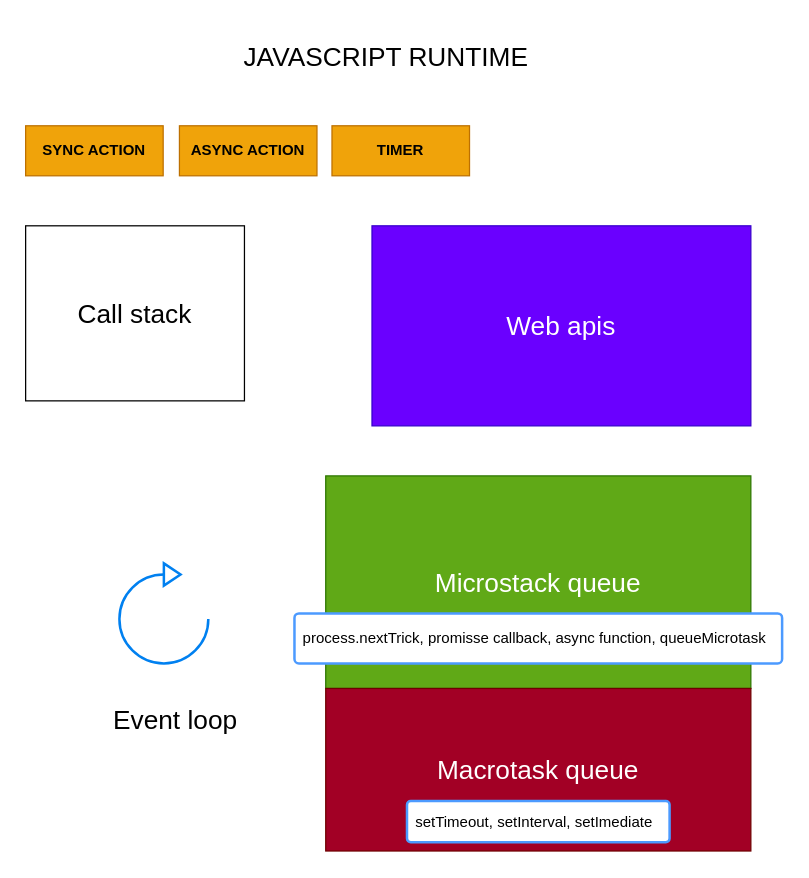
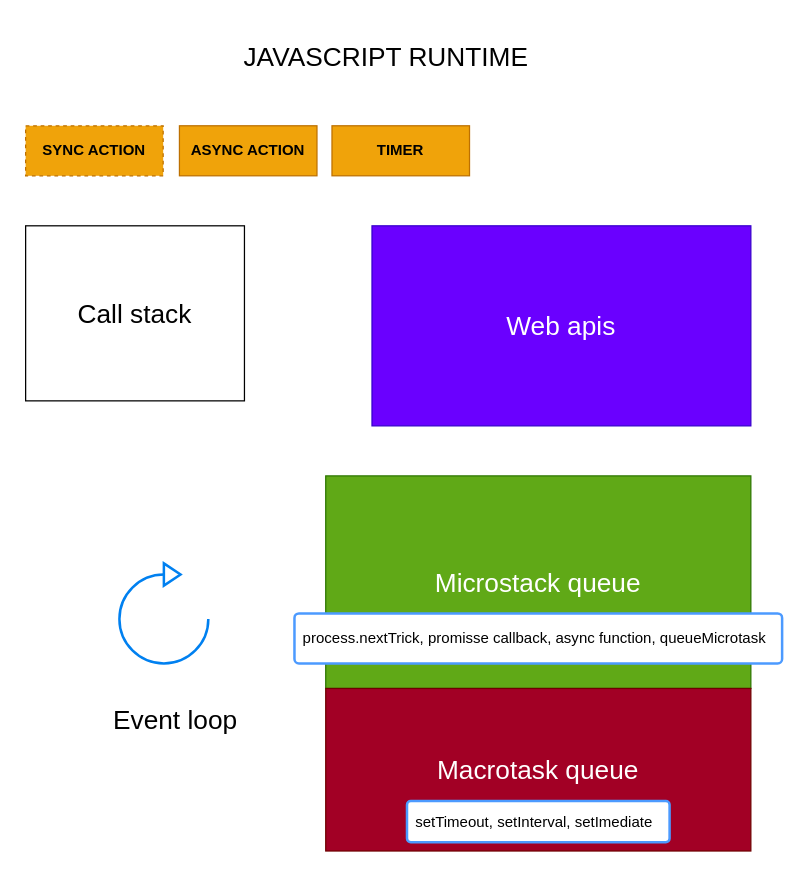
  <mxCell id="0" />
  <mxCell id="1" parent="0" />
  <mxCell id="2" value="&lt;font style=&quot;font-size: 21px;&quot;&gt;Call stack&lt;/font&gt;" style="rounded=0;whiteSpace=wrap;html=1;" parent="1" vertex="1"><mxGeometry x="20" y="180" width="175" height="140" as="geometry" /></mxCell>
  <mxCell id="3" value="&lt;span style=&quot;font-size: 21px;&quot;&gt;Microstack queue&lt;/span&gt;" style="rounded=0;whiteSpace=wrap;html=1;fillColor=#60a917;fontColor=#ffffff;strokeColor=#2D7600;" parent="1" vertex="1"><mxGeometry x="260" y="380" width="340" height="170" as="geometry" /></mxCell>
  <mxCell id="4" value="&lt;span style=&quot;font-size: 21px;&quot;&gt;Macrotask queue&lt;/span&gt;" style="rounded=0;whiteSpace=wrap;html=1;fillColor=#a20025;fontColor=#ffffff;strokeColor=#6F0000;" parent="1" vertex="1"><mxGeometry x="260" y="550" width="340" height="130" as="geometry" /></mxCell>
  <mxCell id="5" value="" style="html=1;verticalLabelPosition=bottom;align=center;labelBackgroundColor=#ffffff;verticalAlign=top;strokeWidth=2;strokeColor=#0080F0;shadow=0;dashed=0;shape=mxgraph.ios7.icons.reload;fontSize=21;" parent="1" vertex="1"><mxGeometry x="95" y="450" width="71.11" height="80" as="geometry" /></mxCell>
  <mxCell id="6" value="Event loop" style="text;html=1;strokeColor=none;fillColor=none;align=center;verticalAlign=middle;whiteSpace=wrap;rounded=0;fontSize=21;" parent="1" vertex="1"><mxGeometry x="75" y="560" width="130" height="30" as="geometry" /></mxCell>
  <mxCell id="7" value="setTimeout, setInterval, setImediate" style="rounded=1;arcSize=9;align=left;spacingLeft=5;strokeColor=#4C9AFF;html=1;strokeWidth=2;fontSize=12" parent="1" vertex="1"><mxGeometry x="325" y="640" width="210" height="33" as="geometry" /></mxCell>
  <mxCell id="8" value="process.nextTrick, promisse callback, async function, queueMicrotask&amp;nbsp;" style="rounded=1;arcSize=9;align=left;spacingLeft=5;strokeColor=#4C9AFF;html=1;strokeWidth=2;fontSize=12" parent="1" vertex="1"><mxGeometry x="235" y="490" width="390" height="40" as="geometry" /></mxCell>
  <mxCell id="9" value="JAVASCRIPT RUNTIME" style="text;html=1;strokeColor=none;fillColor=none;align=center;verticalAlign=middle;whiteSpace=wrap;rounded=0;fontSize=21;" parent="1" vertex="1"><mxGeometry x="20" y="20" width="577" height="50" as="geometry" /></mxCell>
  <mxCell id="10" value="&lt;span style=&quot;font-size: 21px;&quot;&gt;Web apis&lt;/span&gt;" style="rounded=0;whiteSpace=wrap;html=1;fillColor=#6a00ff;strokeColor=#3700CC;fontColor=#ffffff;" parent="1" vertex="1"><mxGeometry x="297" y="180" width="303" height="160" as="geometry" /></mxCell>
  <mxCell id="11" value="ASYNC ACTION" style="rounded=0;whiteSpace=wrap;html=1;fillColor=#f0a30a;fontColor=#000000;strokeColor=#BD7000;fontStyle=1" vertex="1" parent="1"><mxGeometry x="143" y="100" width="110" height="40" as="geometry" /></mxCell>
- <mxCell id="12" value="SYNC ACTION" style="rounded=0;whiteSpace=wrap;html=1;fillColor=#f0a30a;fontColor=#000000;strokeColor=#BD7000;fontStyle=1" vertex="1" parent="1"><mxGeometry x="20" y="100" width="110" height="40" as="geometry" /></mxCell>
+ <mxCell id="12" value="SYNC ACTION" style="rounded=0;whiteSpace=wrap;html=1;fillColor=#f0a30a;fontColor=#000000;strokeColor=#BD7000;fontStyle=1;dashed=1;" vertex="1" parent="1"><mxGeometry x="20" y="100" width="110" height="40" as="geometry" /></mxCell>
  <mxCell id="13" value="TIMER" style="rounded=0;whiteSpace=wrap;html=1;fillColor=#f0a30a;fontColor=#000000;strokeColor=#BD7000;fontStyle=1" vertex="1" parent="1"><mxGeometry x="265" y="100" width="110" height="40" as="geometry" /></mxCell>
